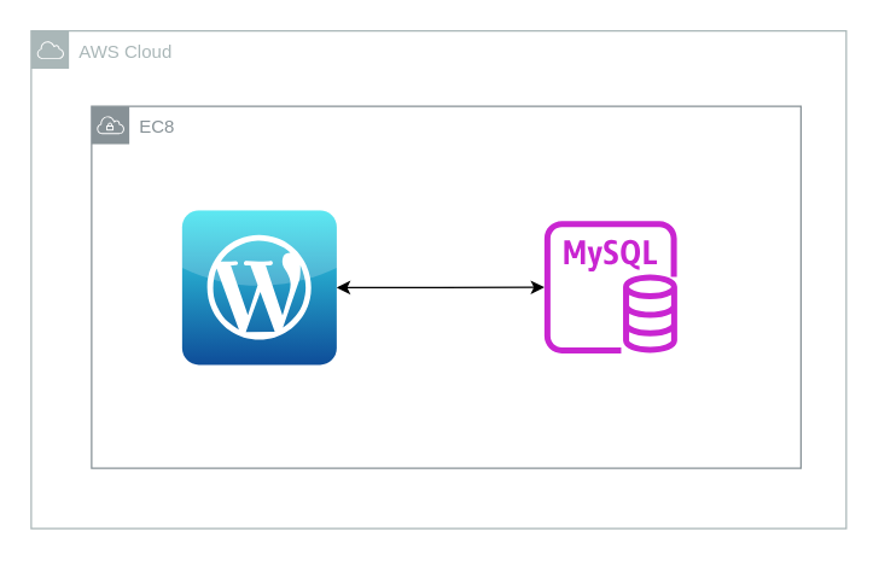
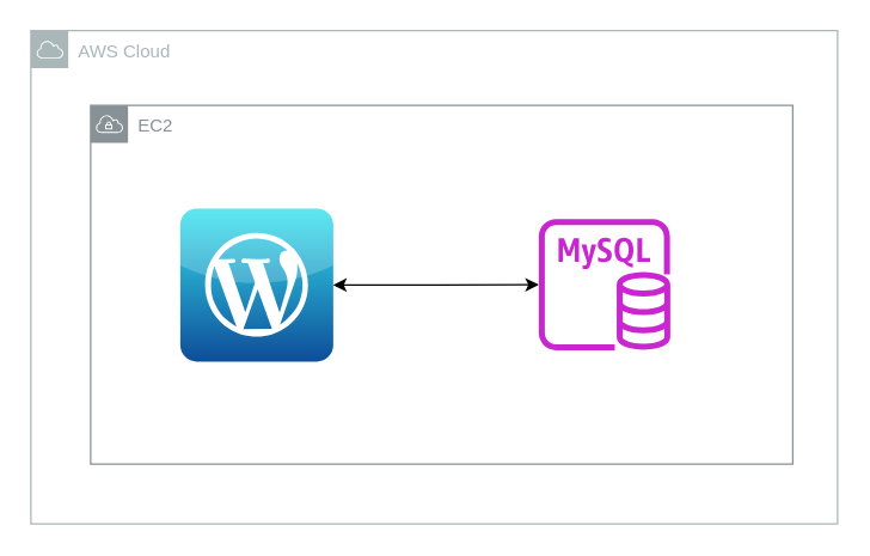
  <mxCell id="0" />
  <mxCell id="1" parent="0" />
  <mxCell id="2" value="AWS Cloud" style="sketch=0;outlineConnect=0;gradientColor=none;html=1;whiteSpace=wrap;fontSize=12;fontStyle=0;shape=mxgraph.aws4.group;grIcon=mxgraph.aws4.group_aws_cloud;strokeColor=#AAB7B8;fillColor=none;verticalAlign=top;align=left;spacingLeft=30;fontColor=#AAB7B8;dashed=0;" vertex="1" parent="1"><mxGeometry x="20" y="20" width="540" height="330" as="geometry" /></mxCell>
- <mxCell id="3" value="EC8" style="sketch=0;outlineConnect=0;gradientColor=none;html=1;whiteSpace=wrap;fontSize=12;fontStyle=0;shape=mxgraph.aws4.group;grIcon=mxgraph.aws4.group_vpc;strokeColor=#879196;fillColor=none;verticalAlign=top;align=left;spacingLeft=30;fontColor=#879196;dashed=0;" vertex="1" parent="1"><mxGeometry x="60" y="70" width="470" height="240" as="geometry" /></mxCell>
+ <mxCell id="3" value="EC2" style="sketch=0;outlineConnect=0;gradientColor=none;html=1;whiteSpace=wrap;fontSize=12;fontStyle=0;shape=mxgraph.aws4.group;grIcon=mxgraph.aws4.group_vpc;strokeColor=#879196;fillColor=none;verticalAlign=top;align=left;spacingLeft=30;fontColor=#879196;dashed=0;" vertex="1" parent="1"><mxGeometry x="60" y="70" width="470" height="240" as="geometry" /></mxCell>
  <mxCell id="4" style="edgeStyle=orthogonalEdgeStyle;rounded=0;orthogonalLoop=1;jettySize=auto;html=1;startArrow=classic;startFill=1;" edge="1" parent="1" source="5" target="6"><mxGeometry relative="1" as="geometry" /></mxCell>
  <mxCell id="5" value="" style="dashed=0;outlineConnect=0;html=1;align=center;labelPosition=center;verticalLabelPosition=bottom;verticalAlign=top;shape=mxgraph.webicons.wordpress_2;fillColor=#35E2EE;gradientColor=#0E4D99" vertex="1" parent="1"><mxGeometry x="120" y="139" width="102.4" height="102.4" as="geometry" /></mxCell>
  <mxCell id="6" value="" style="sketch=0;outlineConnect=0;fontColor=#232F3E;gradientColor=none;fillColor=#C925D1;strokeColor=none;dashed=0;verticalLabelPosition=bottom;verticalAlign=top;align=center;html=1;fontSize=12;fontStyle=0;aspect=fixed;pointerEvents=1;shape=mxgraph.aws4.rds_mysql_instance;" vertex="1" parent="1"><mxGeometry x="360" y="146" width="88" height="88" as="geometry" /></mxCell>
